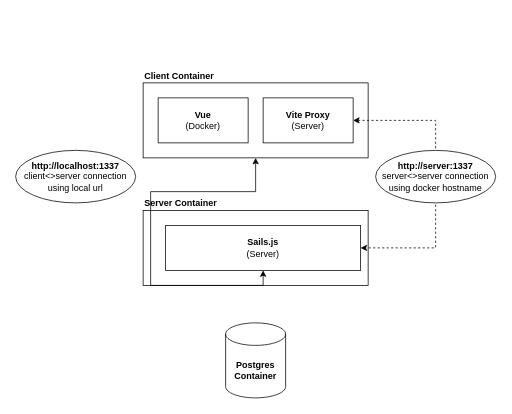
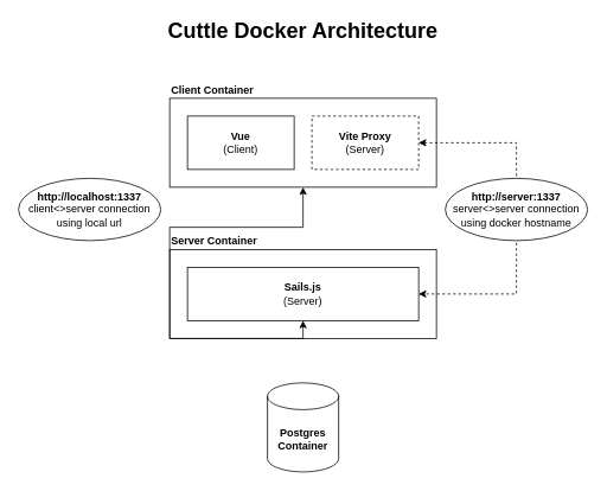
  <mxCell id="0" />
  <mxCell id="1" parent="0" />
  <mxCell id="2" value="Client Container" style="rounded=0;whiteSpace=wrap;html=1;labelPosition=center;verticalLabelPosition=top;align=left;verticalAlign=bottom;spacingTop=0;fontStyle=1" vertex="1" parent="1"><mxGeometry x="190" y="110" width="300" height="100" as="geometry" /></mxCell>
- <mxCell id="3" value="&lt;b&gt;Vite Proxy&lt;/b&gt;&lt;br&gt;(Server)" style="rounded=0;whiteSpace=wrap;html=1;" vertex="1" parent="1"><mxGeometry x="350" y="130" width="120" height="60" as="geometry" /></mxCell>
- <mxCell id="4" value="&lt;b&gt;Vue&lt;/b&gt;&lt;br&gt;(Docker)" style="rounded=0;whiteSpace=wrap;html=1;" vertex="1" parent="1"><mxGeometry x="210" y="130" width="120" height="60" as="geometry" /></mxCell>
+ <mxCell id="3" value="&lt;b&gt;Vite Proxy&lt;/b&gt;&lt;br&gt;(Server)" style="rounded=0;whiteSpace=wrap;html=1;dashed=1;" vertex="1" parent="1"><mxGeometry x="350" y="130" width="120" height="60" as="geometry" /></mxCell>
+ <mxCell id="4" value="&lt;b&gt;Vue&lt;/b&gt;&lt;br&gt;(Client)" style="rounded=0;whiteSpace=wrap;html=1;" vertex="1" parent="1"><mxGeometry x="210" y="130" width="120" height="60" as="geometry" /></mxCell>
  <mxCell id="5" value="Server Container" style="rounded=0;whiteSpace=wrap;html=1;labelPosition=center;verticalLabelPosition=top;align=left;verticalAlign=bottom;spacingTop=0;fontStyle=1" vertex="1" parent="1"><mxGeometry x="190" y="280" width="300" height="100" as="geometry" /></mxCell>
  <mxCell id="6" value="Postgres&lt;br&gt;Container" style="shape=cylinder3;whiteSpace=wrap;html=1;boundedLbl=1;backgroundOutline=1;size=15;fontStyle=1" vertex="1" parent="1"><mxGeometry x="300" y="430" width="80" height="100" as="geometry" /></mxCell>
  <mxCell id="7" style="edgeStyle=orthogonalEdgeStyle;rounded=0;orthogonalLoop=1;jettySize=auto;html=1;exitX=0.5;exitY=1;exitDx=0;exitDy=0;startArrow=classic;startFill=1;endArrow=classic;endFill=1;" edge="1" parent="1" source="8" target="2"><mxGeometry relative="1" as="geometry" /></mxCell>
- <mxCell id="8" value="&lt;b&gt;Sails.js&lt;/b&gt;&lt;br&gt;(Server)" style="rounded=0;whiteSpace=wrap;html=1;" vertex="1" parent="1"><mxGeometry x="220" y="300" width="260" height="60" as="geometry" /></mxCell>
+ <mxCell id="8" value="&lt;b&gt;Sails.js&lt;/b&gt;&lt;br&gt;(Server)" style="rounded=0;whiteSpace=wrap;html=1;" vertex="1" parent="1"><mxGeometry x="210" y="300" width="260" height="60" as="geometry" /></mxCell>
  <mxCell id="9" style="edgeStyle=orthogonalEdgeStyle;rounded=0;orthogonalLoop=1;jettySize=auto;html=1;exitX=1;exitY=0.5;exitDx=0;exitDy=0;entryX=1;entryY=0.5;entryDx=0;entryDy=0;startArrow=classic;startFill=1;endArrow=classic;endFill=1;dashed=1;" edge="1" parent="1" source="3" target="8"><mxGeometry relative="1" as="geometry"><Array as="points"><mxPoint x="580" y="160" /><mxPoint x="580" y="330" /></Array></mxGeometry></mxCell>
  <mxCell id="10" value="&lt;b&gt;http://localhost:1337&lt;/b&gt;&lt;br&gt;client&amp;lt;&amp;gt;server connection&lt;br&gt;using local url" style="ellipse;whiteSpace=wrap;html=1;" vertex="1" parent="1"><mxGeometry x="20" y="200" width="160" height="70" as="geometry" /></mxCell>
  <mxCell id="11" value="&lt;b&gt;http://server:1337&lt;/b&gt;&lt;br&gt;server&amp;lt;&amp;gt;server connection&lt;br&gt;using docker hostname" style="ellipse;whiteSpace=wrap;html=1;" vertex="1" parent="1"><mxGeometry x="500" y="200" width="160" height="70" as="geometry" /></mxCell>
+ <mxCell id="12" value="&lt;h1&gt;Cuttle Docker Architecture&lt;/h1&gt;" style="text;html=1;strokeColor=none;fillColor=none;align=center;verticalAlign=middle;whiteSpace=wrap;rounded=0;" vertex="1" parent="1"><mxGeometry x="160" y="20" width="360" height="30" as="geometry" /></mxCell>
